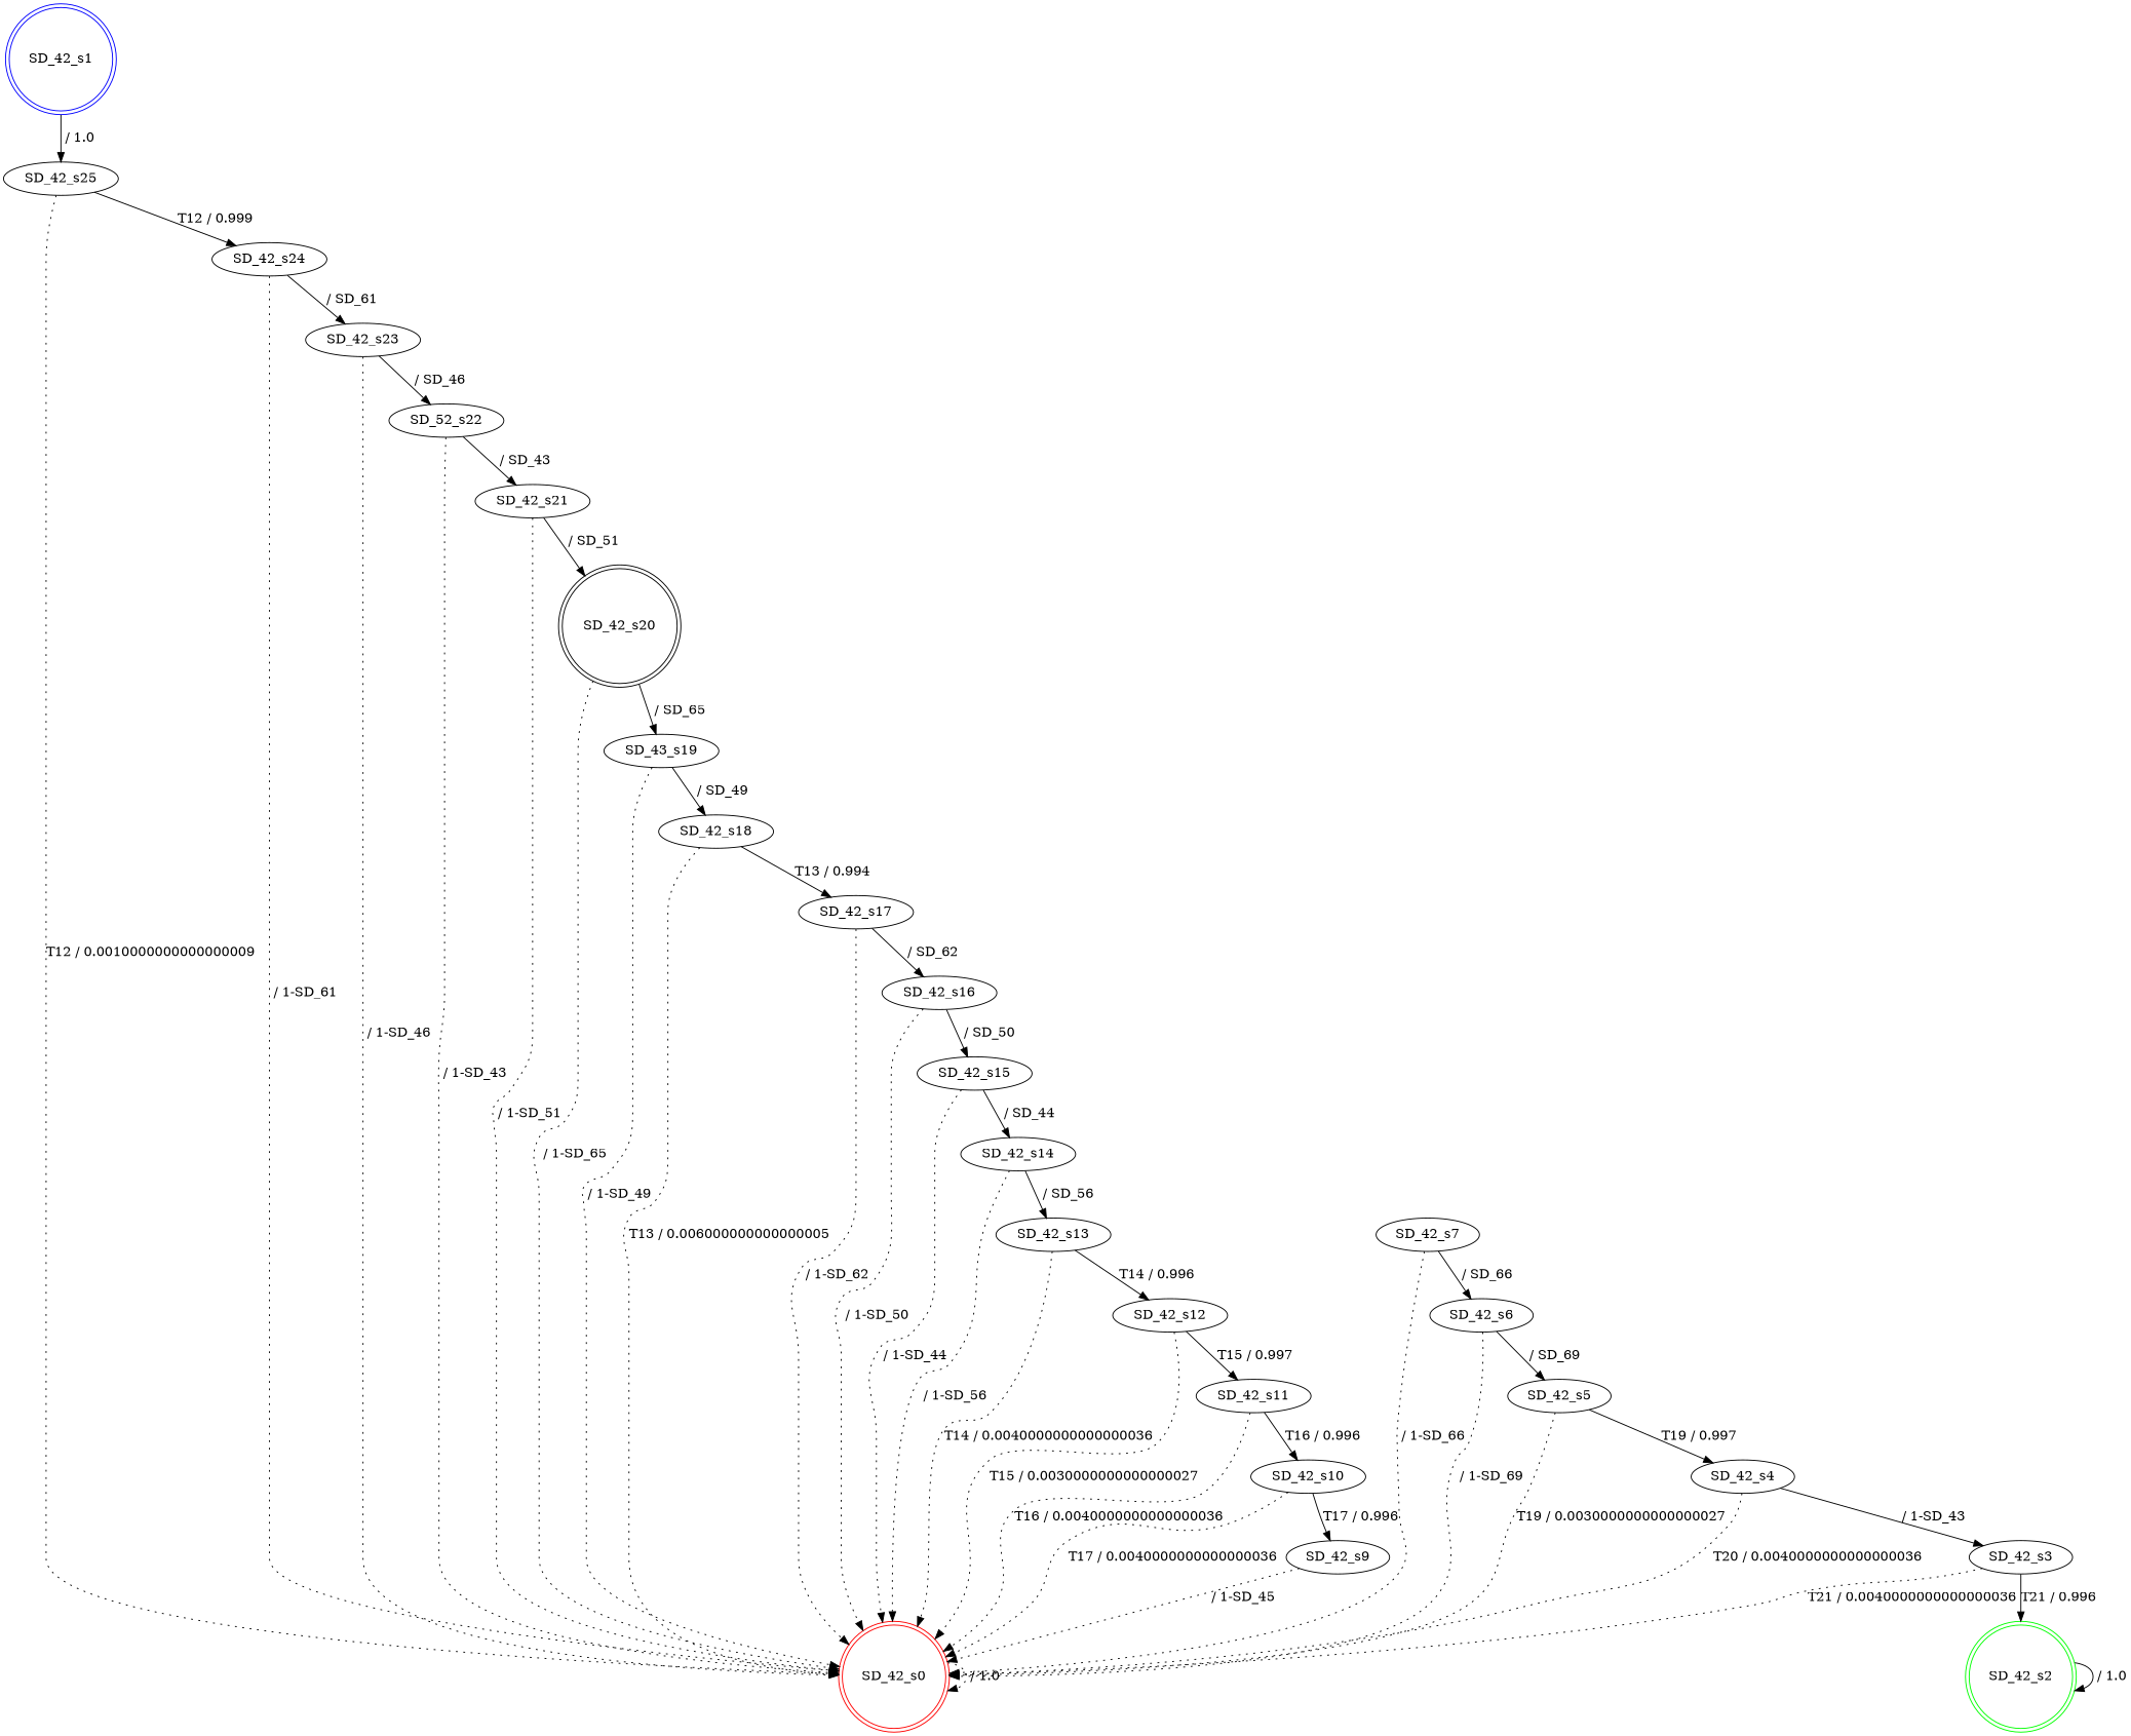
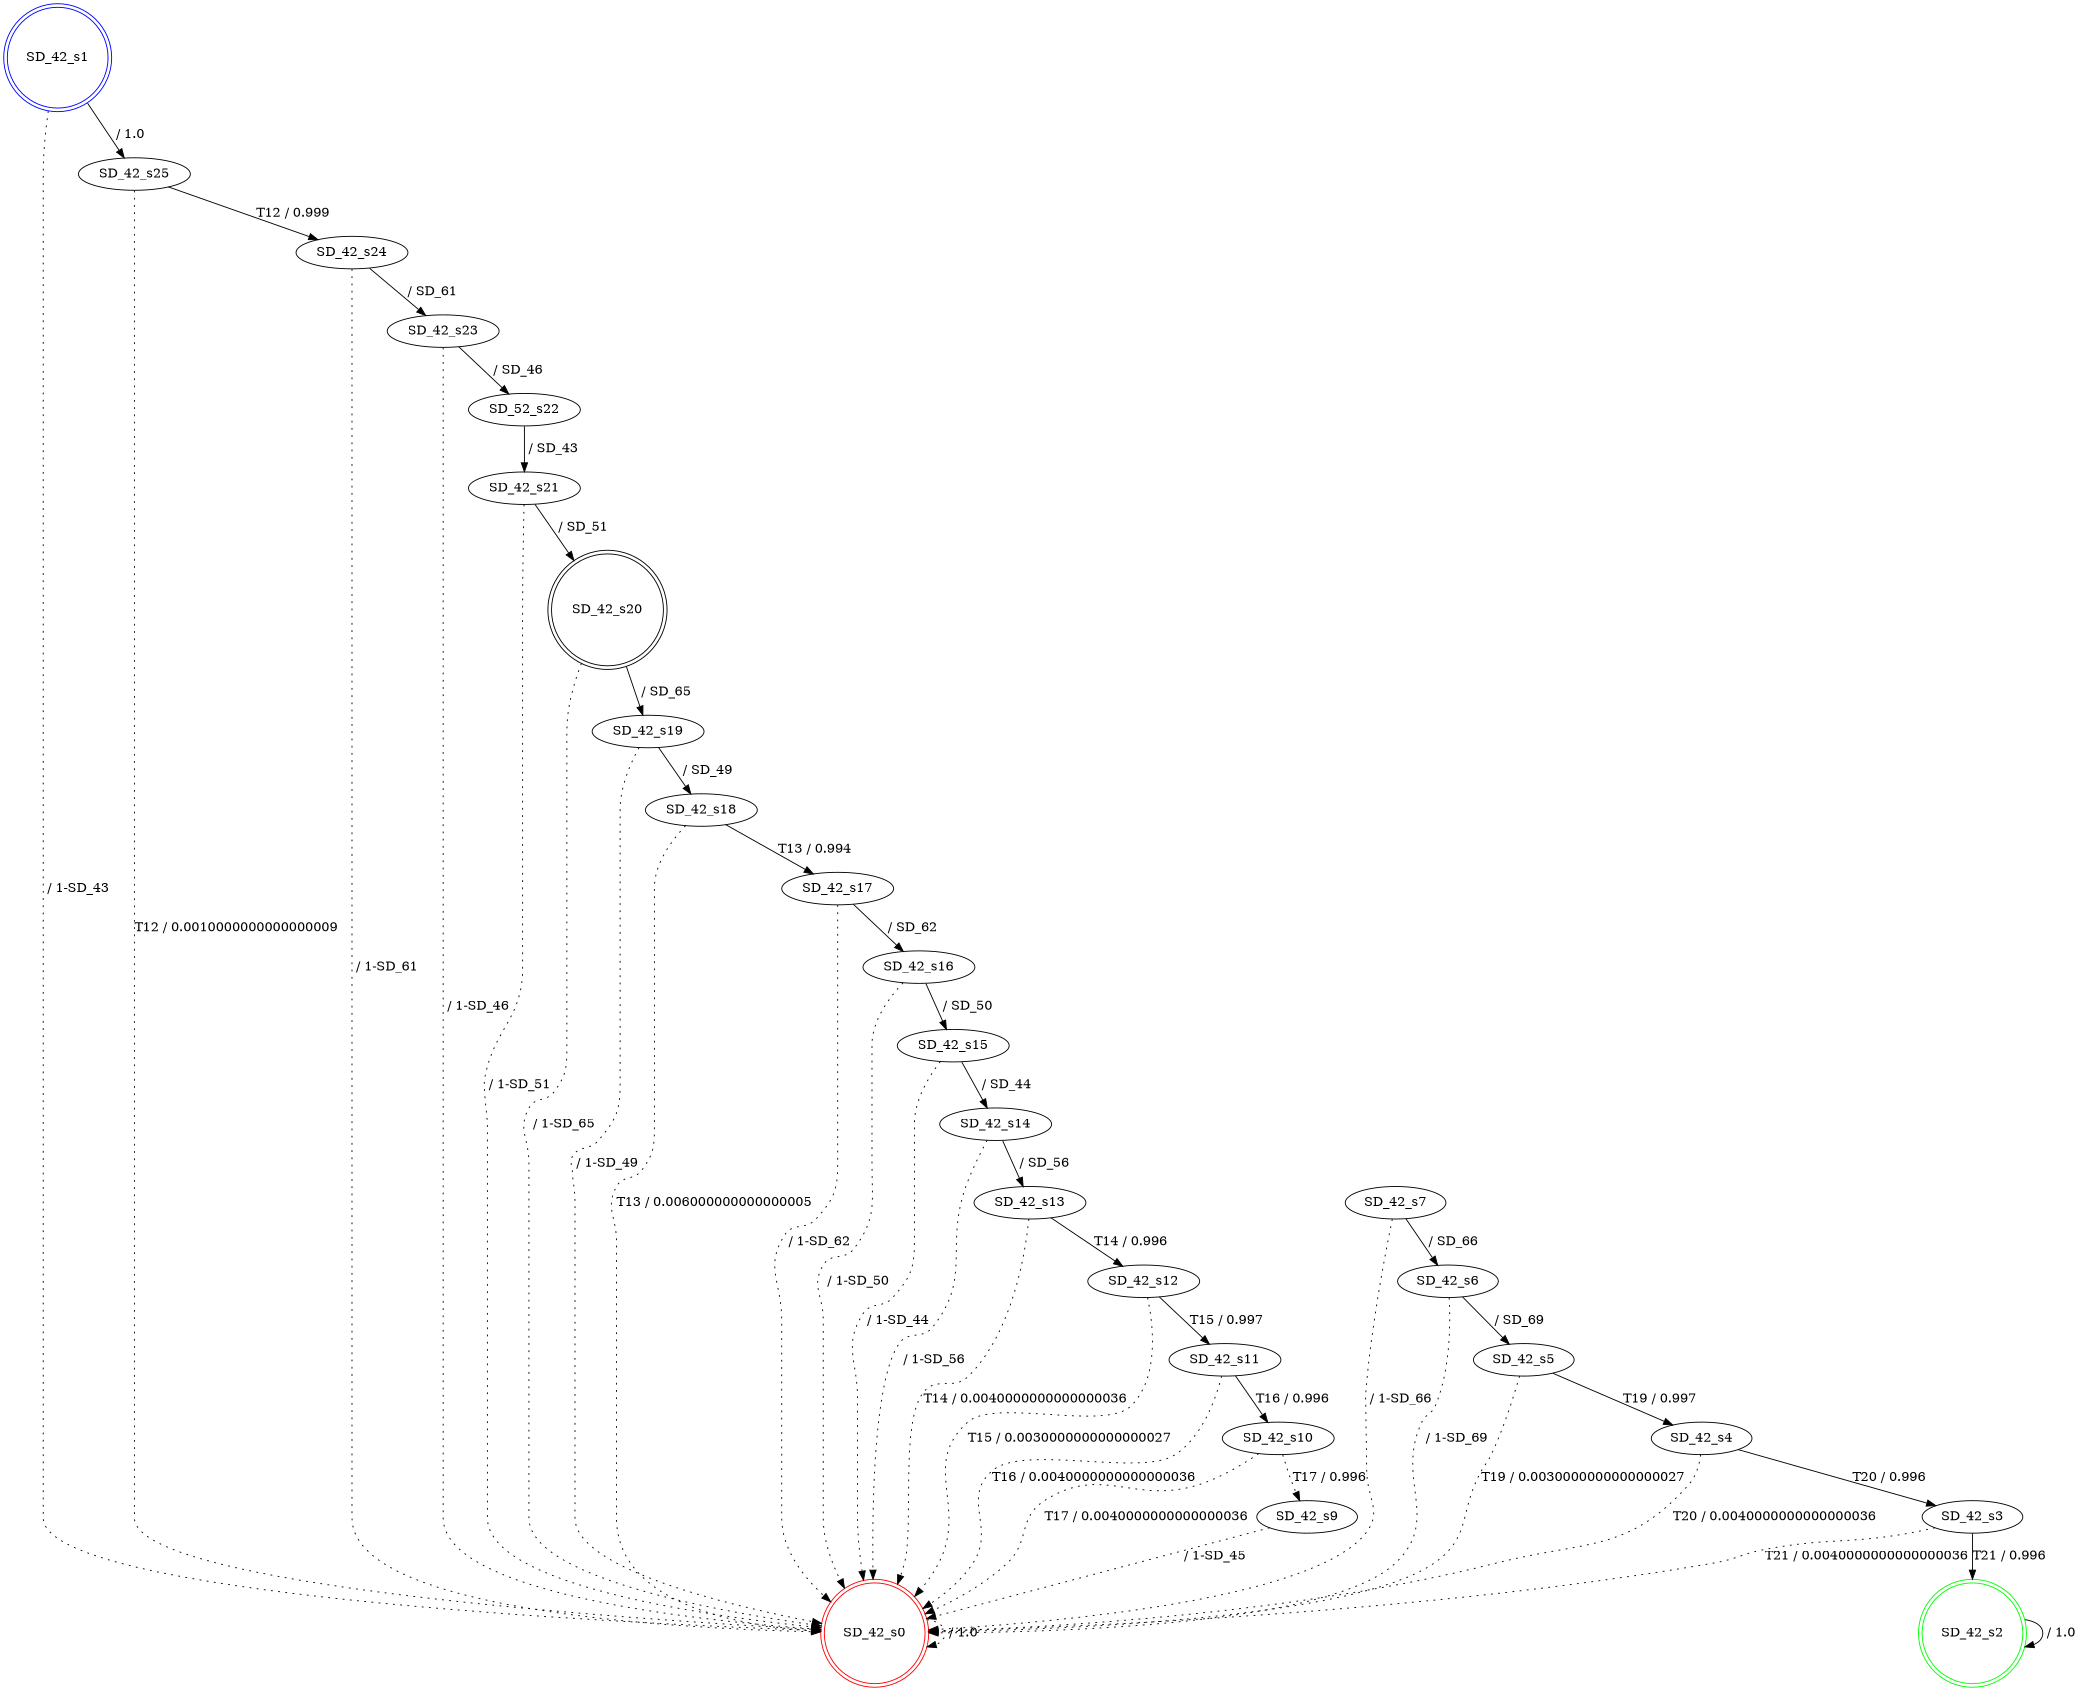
  digraph {
    n1 [color=red label=SD_42_s0 shape=doublecircle]
    n2 [color=blue label=SD_42_s1 shape=doublecircle]
    n3 [label=SD_42_s25]
    n4 [label=SD_42_s24]
    n5 [color=green label=SD_42_s2 shape=doublecircle]
    n6 [label=SD_42_s3]
    n7 [label=SD_42_s4]
    n8 [label=SD_42_s5]
    n9 [label=SD_42_s6]
    n10 [label=SD_42_s7]
    n11 [label=SD_42_s9]
    n12 [label=SD_42_s10]
    n13 [label=SD_42_s11]
    n14 [label=SD_42_s12]
    n15 [label=SD_42_s13]
    n16 [label=SD_42_s14]
    n17 [label=SD_42_s15]
    n18 [label=SD_42_s16]
    n19 [label=SD_42_s17]
    n20 [label=SD_42_s18]
-   n21 [label=SD_43_s19]
+   n21 [label=SD_42_s19]
    n22 [label=SD_42_s20 shape=doublecircle]
    n23 [label=SD_42_s21]
    n24 [label=SD_52_s22]
    n25 [label=SD_42_s23]
    n1 -> n1 [label=" / 1.0" style=dotted]
    n2 -> n3 [label=" / 1.0"]
    n3 -> n1 [label="T12 / 0.0010000000000000009" style=dotted]
    n3 -> n4 [label="T12 / 0.999"]
    n4 -> n1 [label=" / 1-SD_61" style=dotted]
    n4 -> n25 [label=" / SD_61"]
    n5 -> n5 [label=" / 1.0"]
    n6 -> n1 [label="T21 / 0.0040000000000000036" style=dotted]
    n6 -> n5 [label="T21 / 0.996"]
    n7 -> n1 [label="T20 / 0.0040000000000000036" style=dotted]
-   n7 -> n6 [label=" / 1-SD_43"]
+   n7 -> n6 [label="T20 / 0.996"]
    n8 -> n1 [label="T19 / 0.0030000000000000027" style=dotted]
    n8 -> n7 [label="T19 / 0.997"]
    n9 -> n1 [label=" / 1-SD_69" style=dotted]
    n9 -> n8 [label=" / SD_69"]
    n10 -> n1 [label=" / 1-SD_66" style=dotted]
    n10 -> n9 [label=" / SD_66"]
    n11 -> n1 [label=" / 1-SD_45" style=dotted]
    n12 -> n1 [label="T17 / 0.0040000000000000036" style=dotted]
-   n12 -> n11 [label="T17 / 0.996"]
+   n12 -> n11 [label="T17 / 0.996" style=dotted]
    n13 -> n1 [label="T16 / 0.0040000000000000036" style=dotted]
    n13 -> n12 [label="T16 / 0.996"]
    n14 -> n1 [label="T15 / 0.0030000000000000027" style=dotted]
    n14 -> n13 [label="T15 / 0.997"]
    n15 -> n1 [label="T14 / 0.0040000000000000036" style=dotted]
    n15 -> n14 [label="T14 / 0.996"]
    n16 -> n1 [label=" / 1-SD_56" style=dotted]
    n16 -> n15 [label=" / SD_56"]
    n17 -> n1 [label=" / 1-SD_44" style=dotted]
    n17 -> n16 [label=" / SD_44"]
    n18 -> n1 [label=" / 1-SD_50" style=dotted]
    n18 -> n17 [label=" / SD_50"]
    n19 -> n1 [label=" / 1-SD_62" style=dotted]
    n19 -> n18 [label=" / SD_62"]
    n20 -> n1 [label="T13 / 0.006000000000000005" style=dotted]
    n20 -> n19 [label="T13 / 0.994"]
    n21 -> n1 [label=" / 1-SD_49" style=dotted]
    n21 -> n20 [label=" / SD_49"]
    n22 -> n1 [label=" / 1-SD_65" style=dotted]
    n22 -> n21 [label=" / SD_65"]
    n23 -> n1 [label=" / 1-SD_51" style=dotted]
    n23 -> n22 [label=" / SD_51"]
-   n24 -> n1 [label=" / 1-SD_43" style=dotted]
+   n2 -> n1 [label=" / 1-SD_43" style=dotted]
    n24 -> n23 [label=" / SD_43"]
    n25 -> n1 [label=" / 1-SD_46" style=dotted]
    n25 -> n24 [label=" / SD_46"]
  }
